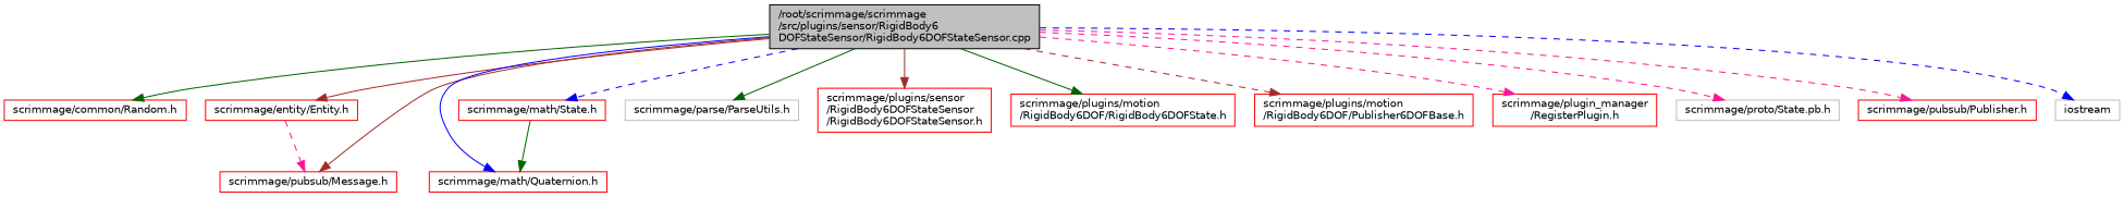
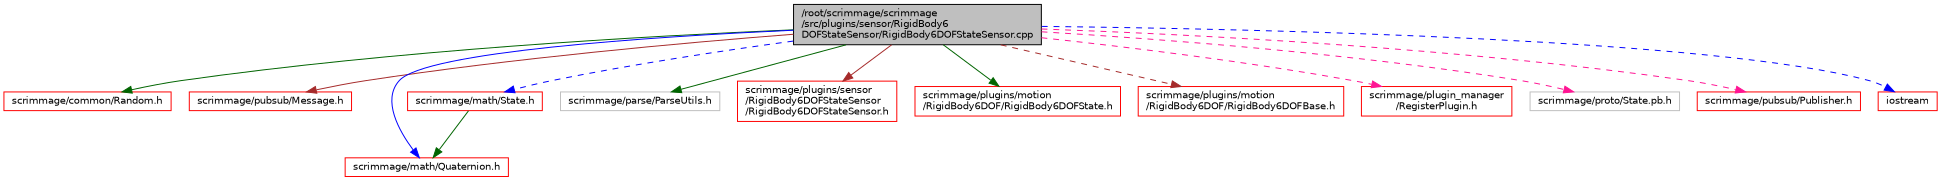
  digraph {
    node [color=red fillcolor=white fontname=Helvetica fontsize=10 shape=record style=filled]
    edge [color=darkgreen fontname=Helvetica fontsize=10 labelfontname=Helvetica labelfontsize=10 style=solid]
    n1 [color=black fillcolor=grey75 fontcolor=black height=0.2 label="/root/scrimmage/scrimmage\l/src/plugins/sensor/RigidBody6\lDOFStateSensor/RigidBody6DOFStateSensor.cpp" width=0.4]
    n2 [height=0.2 label="scrimmage/common/Random.h" width=0.4]
-   n3 [height=0.2 label="scrimmage/entity/Entity.h" width=0.4]
    n4 [height=0.2 label="scrimmage/pubsub/Message.h" width=0.4]
    n5 [height=0.2 label="scrimmage/math/Quaternion.h" width=0.4]
    n6 [height=0.2 label="scrimmage/math/State.h" width=0.4]
    n7 [color=grey75 height=0.2 label="scrimmage/parse/ParseUtils.h" width=0.4]
    n8 [height=0.2 label="scrimmage/plugins/sensor\l/RigidBody6DOFStateSensor\l/RigidBody6DOFStateSensor.h" width=0.4]
    n9 [height=0.2 label="scrimmage/plugins/motion\l/RigidBody6DOF/RigidBody6DOFState.h" width=0.4]
-   n10 [height=0.2 label="scrimmage/plugins/motion\l/RigidBody6DOF/Publisher6DOFBase.h" width=0.4]
+   n10 [height=0.2 label="scrimmage/plugins/motion\l/RigidBody6DOF/RigidBody6DOFBase.h" width=0.4]
    n11 [height=0.2 label="scrimmage/plugin_manager\l/RegisterPlugin.h" width=0.4]
    n12 [color=grey75 height=0.2 label="scrimmage/proto/State.pb.h" width=0.4]
    n13 [height=0.2 label="scrimmage/pubsub/Publisher.h" width=0.4]
-   n14 [color=grey75 height=0.2 label=iostream width=0.4]
+   n14 [height=0.2 label=iostream width=0.4]
    n1 -> n2
-   n1 -> n3 [color=brown]
    n1 -> n4 [color=brown]
    n1 -> n5 [color=blue]
    n1 -> n6 [color=blue style=dashed]
    n1 -> n7
    n1 -> n8 [color=brown]
    n1 -> n9
    n1 -> n10 [color=brown style=dashed]
    n1 -> n11 [color=deeppink style=dashed]
    n1 -> n12 [color=deeppink style=dashed]
    n1 -> n13 [color=deeppink style=dashed]
    n1 -> n14 [color=blue style=dashed]
-   n3 -> n4 [color=deeppink style=dashed]
    n6 -> n5
  }
